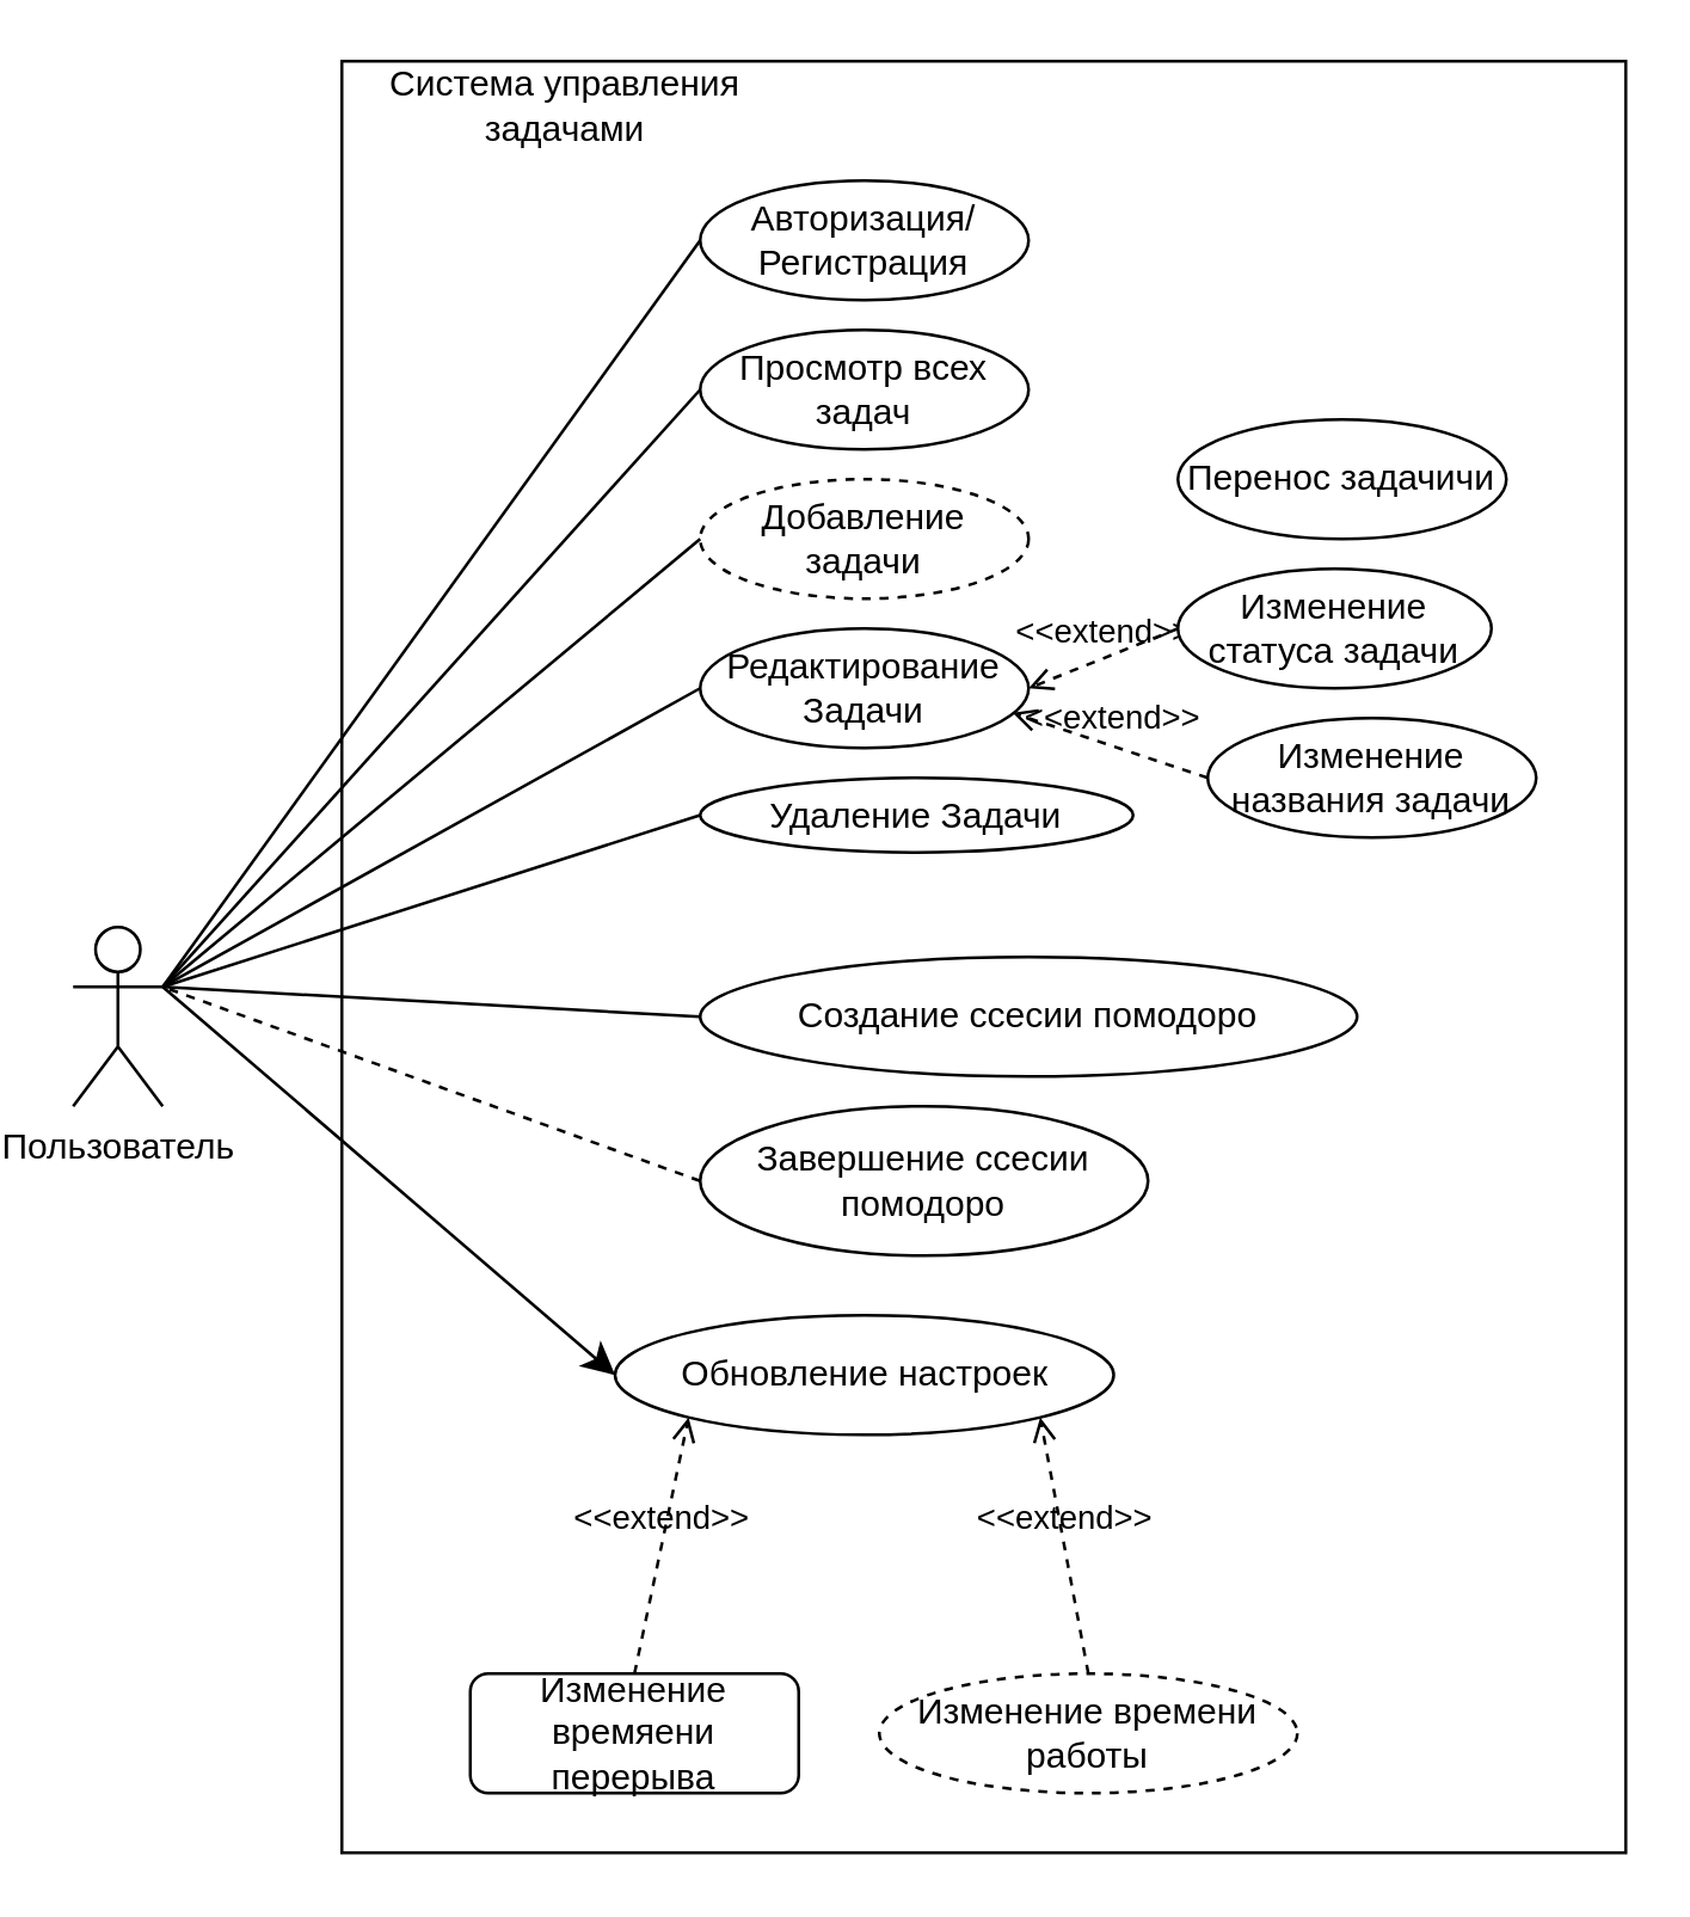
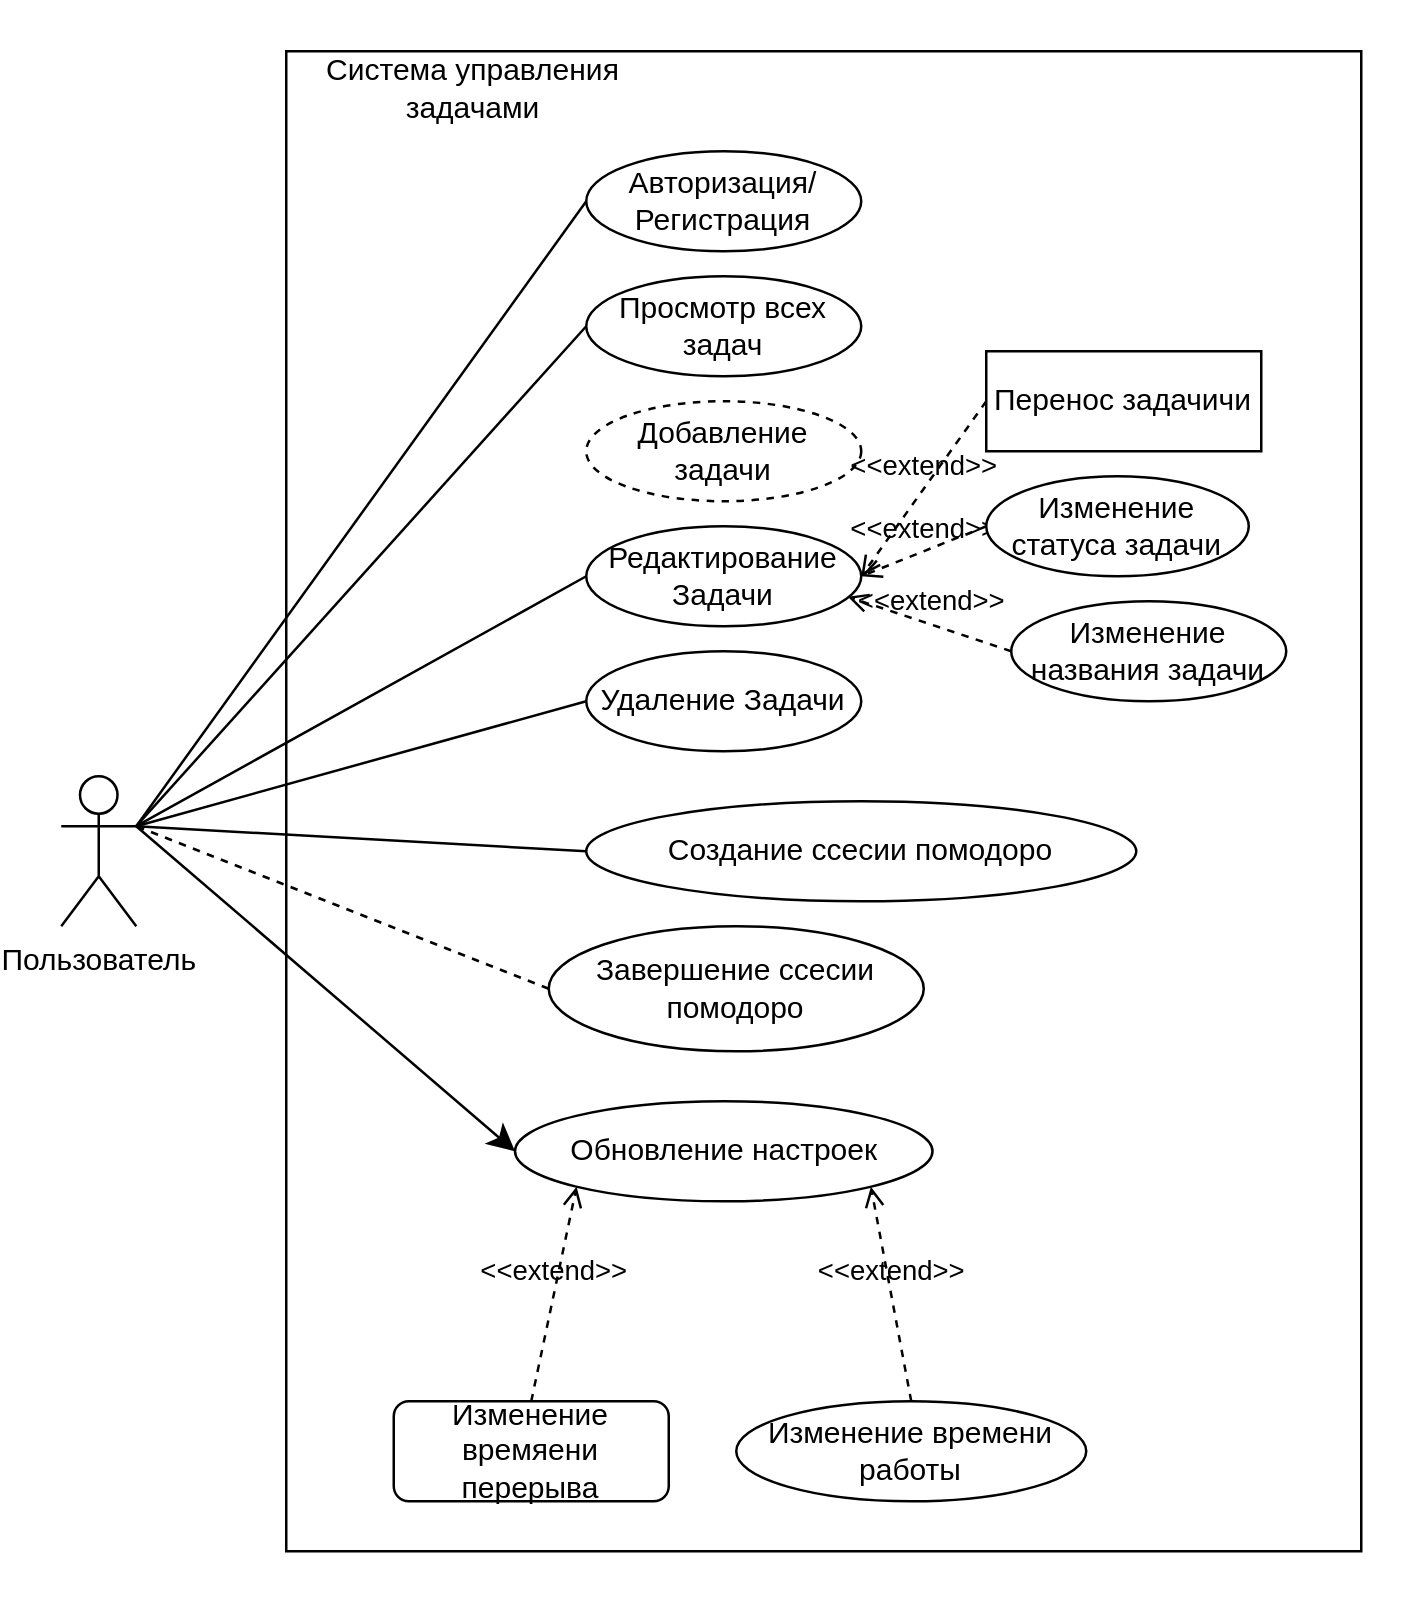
  <mxCell id="0" />
  <mxCell id="1" parent="0" />
  <mxCell id="2" value="" style="rounded=0;whiteSpace=wrap;html=1;" parent="1" vertex="1"><mxGeometry x="110" y="20" width="430" height="600" as="geometry" /></mxCell>
  <mxCell id="3" style="edgeStyle=none;curved=1;rounded=0;orthogonalLoop=1;jettySize=auto;html=1;exitX=1;exitY=0.333;exitDx=0;exitDy=0;exitPerimeter=0;entryX=0;entryY=0.5;entryDx=0;entryDy=0;fontSize=12;startSize=8;endSize=8;" edge="1" parent="1" source="4" target="11"><mxGeometry relative="1" as="geometry" /></mxCell>
  <mxCell id="4" value="Пользователь" style="shape=umlActor;verticalLabelPosition=bottom;verticalAlign=top;html=1;" parent="1" vertex="1"><mxGeometry x="20" y="310" width="30" height="60" as="geometry" /></mxCell>
  <mxCell id="5" value="Авторизация/Регистрация" style="ellipse;whiteSpace=wrap;html=1;" parent="1" vertex="1"><mxGeometry x="230" y="60" width="110" height="40" as="geometry" /></mxCell>
  <mxCell id="6" value="Просмотр всех задач" style="ellipse;whiteSpace=wrap;html=1;" parent="1" vertex="1"><mxGeometry x="230" y="110" width="110" height="40" as="geometry" /></mxCell>
  <mxCell id="7" value="Добавление задачи" style="ellipse;whiteSpace=wrap;html=1;dashed=1;" parent="1" vertex="1"><mxGeometry x="230" y="160" width="110" height="40" as="geometry" /></mxCell>
  <mxCell id="8" value="Создание ссесии помодоро" style="ellipse;whiteSpace=wrap;html=1;" parent="1" vertex="1"><mxGeometry x="230" y="320" width="220" height="40" as="geometry" /></mxCell>
  <mxCell id="9" value="Редактирование&lt;br&gt;Задачи" style="ellipse;whiteSpace=wrap;html=1;" parent="1" vertex="1"><mxGeometry x="230" y="210" width="110" height="40" as="geometry" /></mxCell>
- <mxCell id="10" value="Завершение ссесии помодоро" style="ellipse;whiteSpace=wrap;html=1;" parent="1" vertex="1"><mxGeometry x="230" y="370" width="150" height="50" as="geometry" /></mxCell>
+ <mxCell id="10" value="Завершение ссесии помодоро" style="ellipse;whiteSpace=wrap;html=1;" parent="1" vertex="1"><mxGeometry x="215" y="370" width="150" height="50" as="geometry" /></mxCell>
  <mxCell id="11" value="Обновление настроек" style="ellipse;whiteSpace=wrap;html=1;" parent="1" vertex="1"><mxGeometry x="201.5" y="440" width="167" height="40" as="geometry" /></mxCell>
  <mxCell id="12" value="&amp;lt;&amp;lt;extend&amp;gt;&amp;gt;" style="html=1;verticalAlign=bottom;labelBackgroundColor=none;endArrow=open;endFill=0;dashed=1;rounded=0;entryX=1;entryY=1;entryDx=0;entryDy=0;exitX=0.5;exitY=0;exitDx=0;exitDy=0;" parent="1" source="14" target="11" edge="1"><mxGeometry width="160" relative="1" as="geometry"><mxPoint x="398" y="560" as="sourcePoint" /><mxPoint x="418" y="540" as="targetPoint" /></mxGeometry></mxCell>
  <mxCell id="13" value="&amp;lt;&amp;lt;extend&amp;gt;&amp;gt;" style="html=1;verticalAlign=bottom;labelBackgroundColor=none;endArrow=open;endFill=0;dashed=1;rounded=0;entryX=0;entryY=1;entryDx=0;entryDy=0;exitX=0.5;exitY=0;exitDx=0;exitDy=0;" parent="1" source="15" target="11" edge="1"><mxGeometry width="160" relative="1" as="geometry"><mxPoint x="198" y="560" as="sourcePoint" /><mxPoint x="198" y="510" as="targetPoint" /></mxGeometry></mxCell>
- <mxCell id="14" value="Изменение времени работы" style="ellipse;whiteSpace=wrap;html=1;dashed=1;" parent="1" vertex="1"><mxGeometry x="290" y="560" width="140" height="40" as="geometry" /></mxCell>
+ <mxCell id="14" value="Изменение времени работы" style="ellipse;whiteSpace=wrap;html=1;" parent="1" vertex="1"><mxGeometry x="290" y="560" width="140" height="40" as="geometry" /></mxCell>
  <mxCell id="15" value="Изменение времяени перерыва" style="whiteSpace=wrap;html=1;rounded=1;" parent="1" vertex="1"><mxGeometry x="153" y="560" width="110" height="40" as="geometry" /></mxCell>
  <mxCell id="16" value="Система управления задачами" style="text;html=1;strokeColor=none;fillColor=none;align=center;verticalAlign=middle;whiteSpace=wrap;rounded=0;" parent="1" vertex="1"><mxGeometry x="110" y="20" width="150" height="30" as="geometry" /></mxCell>
  <mxCell id="17" value="" style="endArrow=none;html=1;rounded=0;entryX=1;entryY=0.333;entryDx=0;entryDy=0;entryPerimeter=0;exitX=0;exitY=0.5;exitDx=0;exitDy=0;" parent="1" source="5" target="4" edge="1"><mxGeometry width="50" height="50" relative="1" as="geometry"><mxPoint x="240" y="90" as="sourcePoint" /><mxPoint x="60" y="120" as="targetPoint" /></mxGeometry></mxCell>
  <mxCell id="18" value="" style="endArrow=none;html=1;rounded=0;entryX=1;entryY=0.333;entryDx=0;entryDy=0;entryPerimeter=0;exitX=0;exitY=0.5;exitDx=0;exitDy=0;" parent="1" source="6" target="4" edge="1"><mxGeometry width="50" height="50" relative="1" as="geometry"><mxPoint x="240" y="90" as="sourcePoint" /><mxPoint x="60" y="340" as="targetPoint" /></mxGeometry></mxCell>
- <mxCell id="19" value="" style="endArrow=none;html=1;rounded=0;entryX=1;entryY=0.333;entryDx=0;entryDy=0;entryPerimeter=0;exitX=0;exitY=0.5;exitDx=0;exitDy=0;" parent="1" source="7" target="4" edge="1"><mxGeometry width="50" height="50" relative="1" as="geometry"><mxPoint x="260" y="180" as="sourcePoint" /><mxPoint x="80" y="380" as="targetPoint" /></mxGeometry></mxCell>
  <mxCell id="20" value="" style="endArrow=none;html=1;rounded=0;entryX=1;entryY=0.333;entryDx=0;entryDy=0;entryPerimeter=0;exitX=0;exitY=0.5;exitDx=0;exitDy=0;" parent="1" source="9" target="4" edge="1"><mxGeometry width="50" height="50" relative="1" as="geometry"><mxPoint x="260" y="230" as="sourcePoint" /><mxPoint x="80" y="380" as="targetPoint" /></mxGeometry></mxCell>
  <mxCell id="21" value="" style="endArrow=none;html=1;rounded=0;entryX=1;entryY=0.333;entryDx=0;entryDy=0;entryPerimeter=0;exitX=0;exitY=0.5;exitDx=0;exitDy=0;dashed=1;" parent="1" source="10" target="4" edge="1"><mxGeometry width="50" height="50" relative="1" as="geometry"><mxPoint x="250" y="290" as="sourcePoint" /><mxPoint x="70" y="390" as="targetPoint" /></mxGeometry></mxCell>
- <mxCell id="22" value="Удаление Задачи" style="ellipse;whiteSpace=wrap;html=1;" parent="1" vertex="1"><mxGeometry x="230" y="260" width="145" height="25" as="geometry" /></mxCell>
+ <mxCell id="22" value="Удаление Задачи" style="ellipse;whiteSpace=wrap;html=1;" parent="1" vertex="1"><mxGeometry x="230" y="260" width="110" height="40" as="geometry" /></mxCell>
  <mxCell id="23" value="" style="endArrow=none;html=1;rounded=0;entryX=1;entryY=0.333;entryDx=0;entryDy=0;entryPerimeter=0;exitX=0;exitY=0.5;exitDx=0;exitDy=0;" parent="1" source="22" target="4" edge="1"><mxGeometry width="50" height="50" relative="1" as="geometry"><mxPoint x="220" y="430" as="sourcePoint" /><mxPoint x="60" y="390" as="targetPoint" /></mxGeometry></mxCell>
  <mxCell id="24" value="" style="endArrow=none;html=1;rounded=0;exitX=0;exitY=0.5;exitDx=0;exitDy=0;" edge="1" parent="1" source="8"><mxGeometry width="50" height="50" relative="1" as="geometry"><mxPoint x="240" y="290" as="sourcePoint" /><mxPoint x="50" y="330" as="targetPoint" /></mxGeometry></mxCell>
- <mxCell id="26" value="Перенос задачичи" style="ellipse;whiteSpace=wrap;html=1;" vertex="1" parent="1"><mxGeometry x="390" y="140" width="110" height="40" as="geometry" /></mxCell>
+ <mxCell id="25" value="&amp;lt;&amp;lt;extend&amp;gt;&amp;gt;" style="html=1;verticalAlign=bottom;labelBackgroundColor=none;endArrow=open;endFill=0;dashed=1;rounded=0;entryX=1;entryY=0.5;entryDx=0;entryDy=0;exitX=0;exitY=0.5;exitDx=0;exitDy=0;" edge="1" parent="1" source="26" target="9"><mxGeometry width="160" relative="1" as="geometry"><mxPoint x="435" y="160" as="sourcePoint" /><mxPoint x="463" y="104" as="targetPoint" /></mxGeometry></mxCell>
+ <mxCell id="26" value="Перенос задачичи" style="whiteSpace=wrap;html=1;rounded=0;" vertex="1" parent="1"><mxGeometry x="390" y="140" width="110" height="40" as="geometry" /></mxCell>
  <mxCell id="27" value="&amp;lt;&amp;lt;extend&amp;gt;&amp;gt;" style="html=1;verticalAlign=bottom;labelBackgroundColor=none;endArrow=open;endFill=0;dashed=1;rounded=0;exitX=0;exitY=0.5;exitDx=0;exitDy=0;" edge="1" parent="1" source="28"><mxGeometry width="160" relative="1" as="geometry"><mxPoint x="445" y="240" as="sourcePoint" /><mxPoint x="340" y="230" as="targetPoint" /></mxGeometry></mxCell>
  <mxCell id="28" value="Изменение статуса задачи" style="ellipse;whiteSpace=wrap;html=1;" vertex="1" parent="1"><mxGeometry x="390" y="190" width="105" height="40" as="geometry" /></mxCell>
  <mxCell id="29" value="&amp;lt;&amp;lt;extend&amp;gt;&amp;gt;" style="html=1;verticalAlign=bottom;labelBackgroundColor=none;endArrow=open;endFill=0;dashed=1;rounded=0;exitX=0;exitY=0.5;exitDx=0;exitDy=0;entryX=0.951;entryY=0.705;entryDx=0;entryDy=0;entryPerimeter=0;" edge="1" parent="1" source="30" target="9"><mxGeometry width="160" relative="1" as="geometry"><mxPoint x="445" y="280" as="sourcePoint" /><mxPoint x="340" y="270" as="targetPoint" /></mxGeometry></mxCell>
  <mxCell id="30" value="Изменение названия задачи" style="ellipse;whiteSpace=wrap;html=1;" vertex="1" parent="1"><mxGeometry x="400" y="240" width="110" height="40" as="geometry" /></mxCell>
